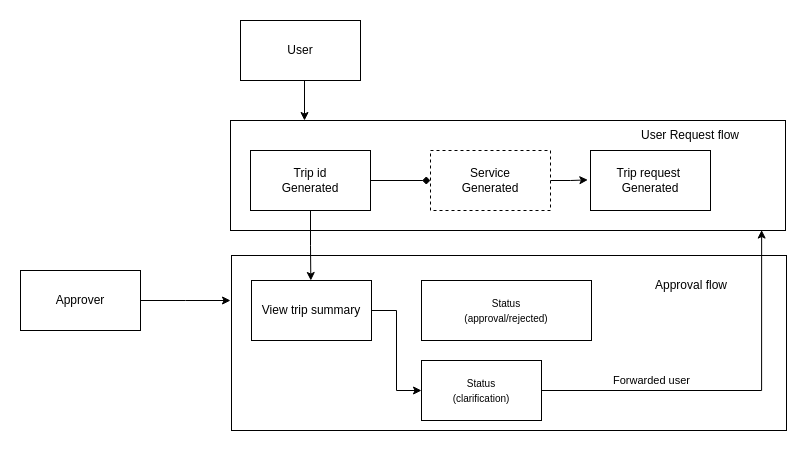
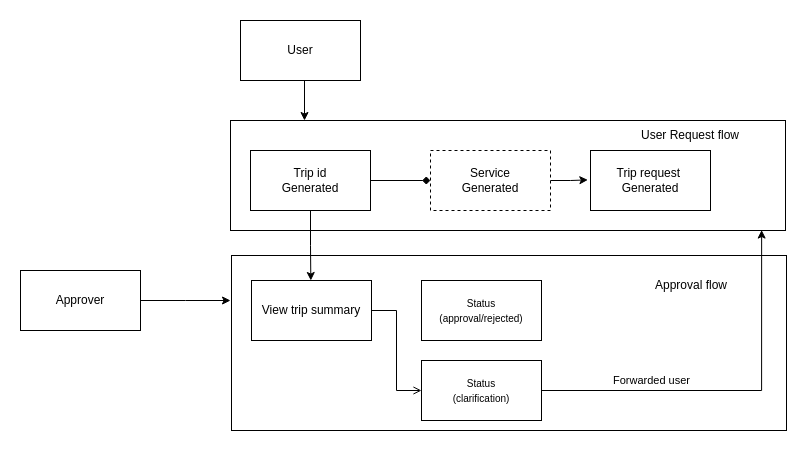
  <mxCell id="0" />
  <mxCell id="1" parent="0" />
  <mxCell id="2" value="" style="rounded=0;whiteSpace=wrap;html=1;" vertex="1" parent="1"><mxGeometry x="231" y="255" width="555" height="175" as="geometry" /></mxCell>
  <mxCell id="3" value="" style="rounded=0;whiteSpace=wrap;html=1;" vertex="1" parent="1"><mxGeometry x="230" y="120" width="555" height="110" as="geometry" /></mxCell>
  <mxCell id="4" value="User" style="rounded=0;whiteSpace=wrap;html=1;" vertex="1" parent="1"><mxGeometry x="240" y="20" width="120" height="60" as="geometry" /></mxCell>
  <mxCell id="5" style="edgeStyle=orthogonalEdgeStyle;rounded=0;orthogonalLoop=1;jettySize=auto;html=1;entryX=0;entryY=0.5;entryDx=0;entryDy=0;endArrow=diamond;" edge="1" parent="1" source="7" target="8"><mxGeometry relative="1" as="geometry" /></mxCell>
  <mxCell id="6" style="edgeStyle=orthogonalEdgeStyle;rounded=0;orthogonalLoop=1;jettySize=auto;html=1;exitX=0.5;exitY=1;exitDx=0;exitDy=0;" edge="1" parent="1" source="7"><mxGeometry relative="1" as="geometry"><mxPoint x="310.333" y="280" as="targetPoint" /></mxGeometry></mxCell>
  <mxCell id="7" value="Trip id&lt;br&gt;Generated" style="rounded=0;whiteSpace=wrap;html=1;" vertex="1" parent="1"><mxGeometry x="250" y="150" width="120" height="60" as="geometry" /></mxCell>
  <mxCell id="8" value="Service&lt;br&gt;Generated" style="rounded=0;whiteSpace=wrap;html=1;dashed=1;" vertex="1" parent="1"><mxGeometry x="430" y="150" width="120" height="60" as="geometry" /></mxCell>
  <mxCell id="9" value="Trip request&amp;nbsp;&lt;br&gt;Generated" style="rounded=0;whiteSpace=wrap;html=1;" vertex="1" parent="1"><mxGeometry x="590" y="150" width="120" height="60" as="geometry" /></mxCell>
  <mxCell id="10" style="edgeStyle=orthogonalEdgeStyle;rounded=0;orthogonalLoop=1;jettySize=auto;html=1;" edge="1" parent="1" target="3"><mxGeometry relative="1" as="geometry"><mxPoint x="309.98" y="80" as="sourcePoint" /><mxPoint x="303.9" y="141.08" as="targetPoint" /><Array as="points"><mxPoint x="304" y="80" /></Array></mxGeometry></mxCell>
  <mxCell id="11" style="edgeStyle=orthogonalEdgeStyle;rounded=0;orthogonalLoop=1;jettySize=auto;html=1;entryX=-0.022;entryY=0.49;entryDx=0;entryDy=0;entryPerimeter=0;" edge="1" parent="1" source="8" target="9"><mxGeometry relative="1" as="geometry" /></mxCell>
  <mxCell id="12" value="User Request flow" style="text;html=1;strokeColor=none;fillColor=none;align=center;verticalAlign=middle;whiteSpace=wrap;rounded=0;" vertex="1" parent="1"><mxGeometry x="630" y="120" width="120" height="30" as="geometry" /></mxCell>
- <mxCell id="13" style="edgeStyle=orthogonalEdgeStyle;rounded=0;orthogonalLoop=1;jettySize=auto;html=1;exitX=1;exitY=0.5;exitDx=0;exitDy=0;entryX=0;entryY=0.5;entryDx=0;entryDy=0;" edge="1" parent="1" source="14" target="16"><mxGeometry relative="1" as="geometry" /></mxCell>
+ <mxCell id="13" style="edgeStyle=orthogonalEdgeStyle;rounded=0;orthogonalLoop=1;jettySize=auto;html=1;exitX=1;exitY=0.5;exitDx=0;exitDy=0;entryX=0;entryY=0.5;entryDx=0;entryDy=0;endArrow=open;" edge="1" parent="1" source="14" target="16"><mxGeometry relative="1" as="geometry" /></mxCell>
  <mxCell id="14" value="View trip summary" style="rounded=0;whiteSpace=wrap;html=1;" vertex="1" parent="1"><mxGeometry x="251" y="280" width="120" height="60" as="geometry" /></mxCell>
- <mxCell id="15" value="&lt;div style=&quot;&quot;&gt;&lt;span style=&quot;background-color: initial; font-size: 10px;&quot;&gt;Status&lt;/span&gt;&lt;/div&gt;&lt;div style=&quot;&quot;&gt;&lt;span style=&quot;background-color: initial; font-size: 10px;&quot;&gt;(approval/rejected)&lt;/span&gt;&lt;/div&gt;" style="rounded=0;whiteSpace=wrap;html=1;align=center;" vertex="1" parent="1"><mxGeometry x="421" y="279.996" width="170" height="60" as="geometry" /></mxCell>
+ <mxCell id="15" value="&lt;div style=&quot;&quot;&gt;&lt;span style=&quot;background-color: initial; font-size: 10px;&quot;&gt;Status&lt;/span&gt;&lt;/div&gt;&lt;div style=&quot;&quot;&gt;&lt;span style=&quot;background-color: initial; font-size: 10px;&quot;&gt;(approval/rejected)&lt;/span&gt;&lt;/div&gt;" style="rounded=0;whiteSpace=wrap;html=1;align=center;" vertex="1" parent="1"><mxGeometry x="421" y="279.996" width="120" height="60" as="geometry" /></mxCell>
  <mxCell id="16" value="&lt;div style=&quot;&quot;&gt;&lt;span style=&quot;background-color: initial; font-size: 10px;&quot;&gt;Status&lt;/span&gt;&lt;/div&gt;&lt;div style=&quot;&quot;&gt;&lt;span style=&quot;background-color: initial; font-size: 10px;&quot;&gt;(clarification)&lt;/span&gt;&lt;/div&gt;" style="rounded=0;whiteSpace=wrap;html=1;align=center;" vertex="1" parent="1"><mxGeometry x="421" y="359.996" width="120" height="60" as="geometry" /></mxCell>
  <mxCell id="17" style="edgeStyle=orthogonalEdgeStyle;rounded=0;orthogonalLoop=1;jettySize=auto;html=1;exitX=1;exitY=0.5;exitDx=0;exitDy=0;entryX=0.957;entryY=0.996;entryDx=0;entryDy=0;entryPerimeter=0;" edge="1" parent="1" source="16" target="3"><mxGeometry relative="1" as="geometry" /></mxCell>
  <mxCell id="18" value="Forwarded user" style="edgeLabel;html=1;align=center;verticalAlign=middle;resizable=0;points=[];" vertex="1" connectable="0" parent="17"><mxGeometry x="-0.419" y="-2" relative="1" as="geometry"><mxPoint x="-1" y="-12" as="offset" /></mxGeometry></mxCell>
  <mxCell id="19" value="Approval flow" style="text;html=1;strokeColor=none;fillColor=none;align=center;verticalAlign=middle;whiteSpace=wrap;rounded=0;" vertex="1" parent="1"><mxGeometry x="631" y="270" width="120" height="30" as="geometry" /></mxCell>
  <mxCell id="20" style="edgeStyle=orthogonalEdgeStyle;rounded=0;orthogonalLoop=1;jettySize=auto;html=1;" edge="1" parent="1" source="21"><mxGeometry relative="1" as="geometry"><mxPoint x="230" y="300" as="targetPoint" /></mxGeometry></mxCell>
  <mxCell id="21" value="Approver" style="rounded=0;whiteSpace=wrap;html=1;" vertex="1" parent="1"><mxGeometry x="20" y="270" width="120" height="60" as="geometry" /></mxCell>
